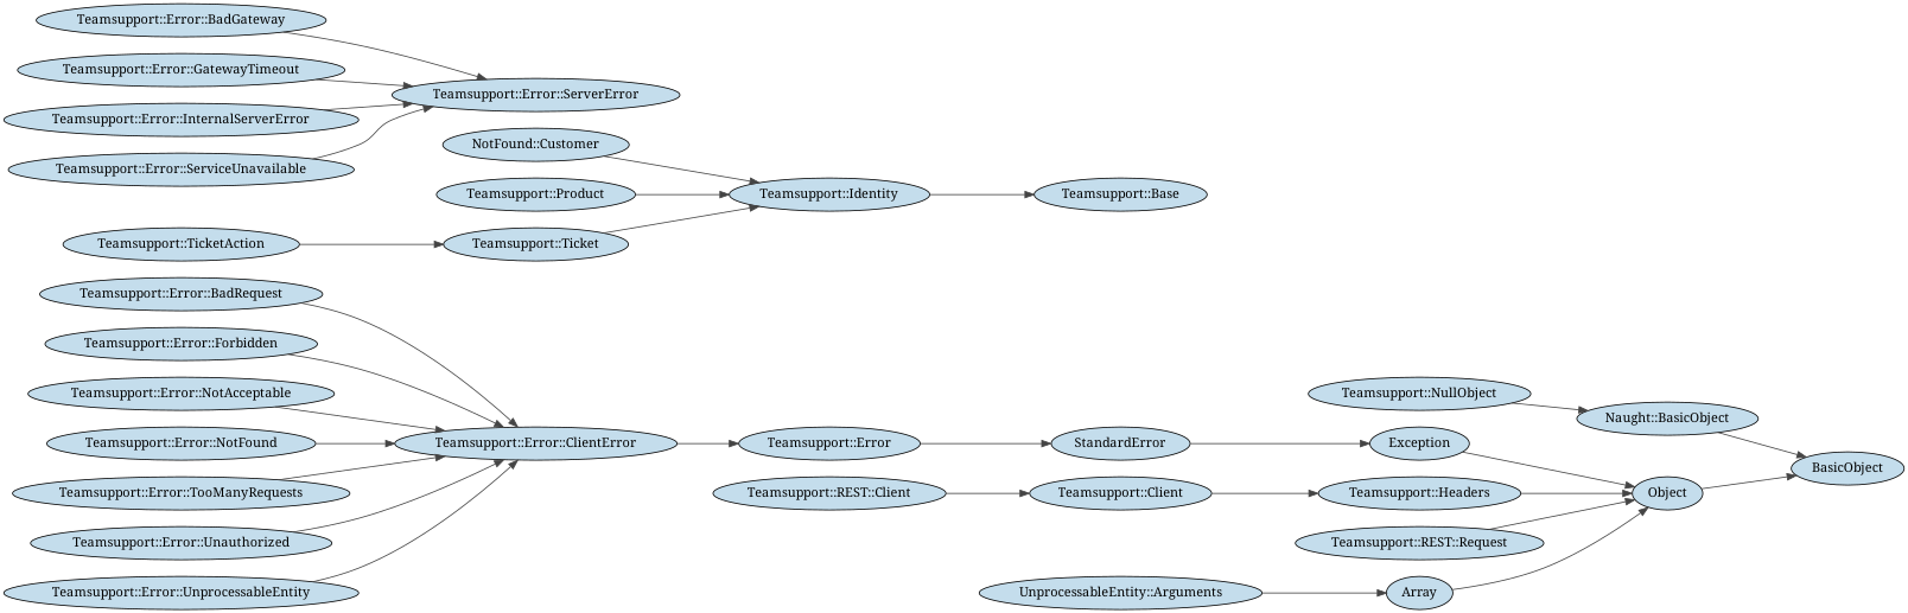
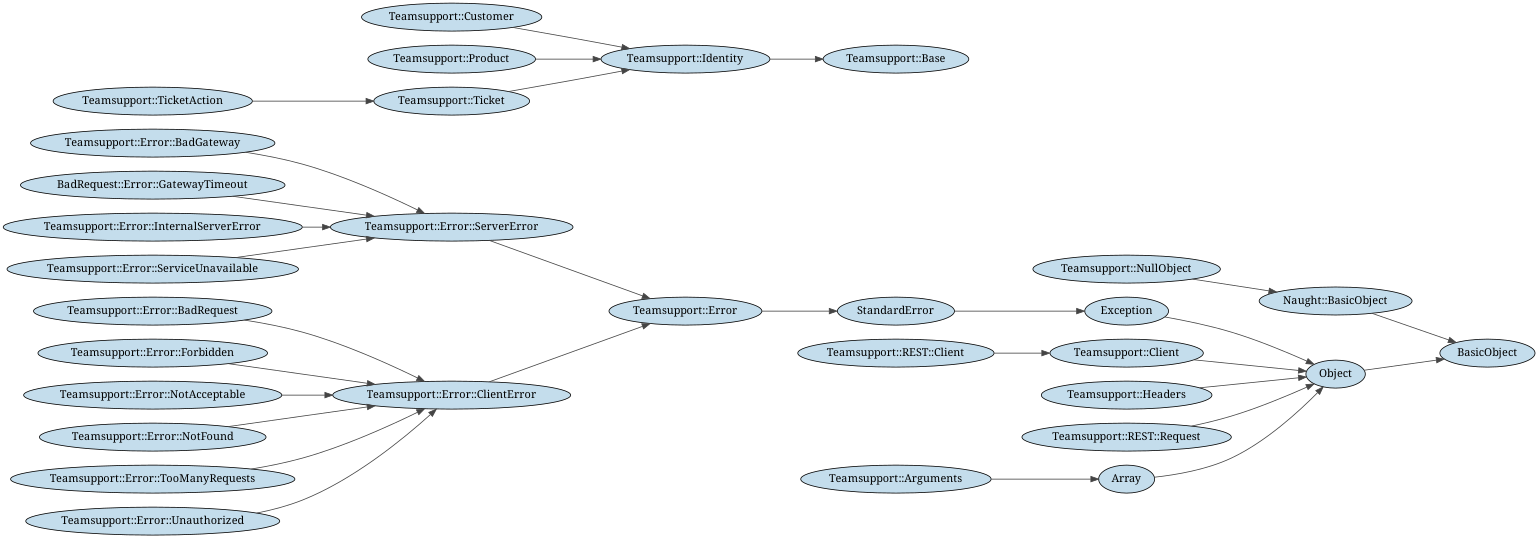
  digraph {
    fontname="Noto Serif"
    rankdir=LR
    node [fillcolor="#c4ddec" fontname="Noto Serif" style=filled]
    edge [color="#444444" fontname="Noto Serif"]
    n1 [label=Array]
    n2 [label=Object]
    BasicObject
    n4 [label=Exception]
    n5 [label="Naught::BasicObject"]
    n6 [label=StandardError]
-   n7 [label="UnprocessableEntity::Arguments"]
+   n7 [label="Teamsupport::Arguments"]
    n8 [label="Teamsupport::Base"]
    n9 [label="Teamsupport::Client"]
-   n10 [label="NotFound::Customer"]
+   n10 [label="Teamsupport::Customer"]
    n11 [label="Teamsupport::Identity"]
    n12 [label="Teamsupport::Product"]
    n13 [label="Teamsupport::Error"]
    n14 [label="Teamsupport::Error::BadGateway"]
    n15 [label="Teamsupport::Error::ServerError"]
    n16 [label="Teamsupport::Error::BadRequest"]
    n17 [label="Teamsupport::Error::ClientError"]
    n18 [label="Teamsupport::Error::Forbidden"]
-   n19 [label="Teamsupport::Error::GatewayTimeout"]
+   n19 [label="BadRequest::Error::GatewayTimeout"]
    n20 [label="Teamsupport::Error::InternalServerError"]
    n21 [label="Teamsupport::Error::NotAcceptable"]
    n22 [label="Teamsupport::Error::NotFound"]
    n23 [label="Teamsupport::Error::ServiceUnavailable"]
    n24 [label="Teamsupport::Error::TooManyRequests"]
    n25 [label="Teamsupport::Error::Unauthorized"]
-   n26 [label="Teamsupport::Error::UnprocessableEntity"]
    n27 [label="Teamsupport::Headers"]
    n28 [label="Teamsupport::NullObject"]
    n29 [label="Teamsupport::REST::Client"]
    n30 [label="Teamsupport::REST::Request"]
    n31 [label="Teamsupport::Ticket"]
    n32 [label="Teamsupport::TicketAction"]
    n1 -> n2
    n2 -> BasicObject
    n4 -> n2
    n5 -> BasicObject
    n6 -> n4
    n7 -> n1
-   n9 -> n27
+   n9 -> n2
    n10 -> n11
    n11 -> n8
    n12 -> n11
    n13 -> n6
    n14 -> n15
+   n15 -> n13
    n16 -> n17
    n17 -> n13
    n18 -> n17
    n19 -> n15
    n20 -> n15
    n21 -> n17
    n22 -> n17
    n23 -> n15
    n24 -> n17
    n25 -> n17
-   n26 -> n17
    n27 -> n2
    n28 -> n5
    n29 -> n9
    n30 -> n2
    n31 -> n11
    n32 -> n31
  }
